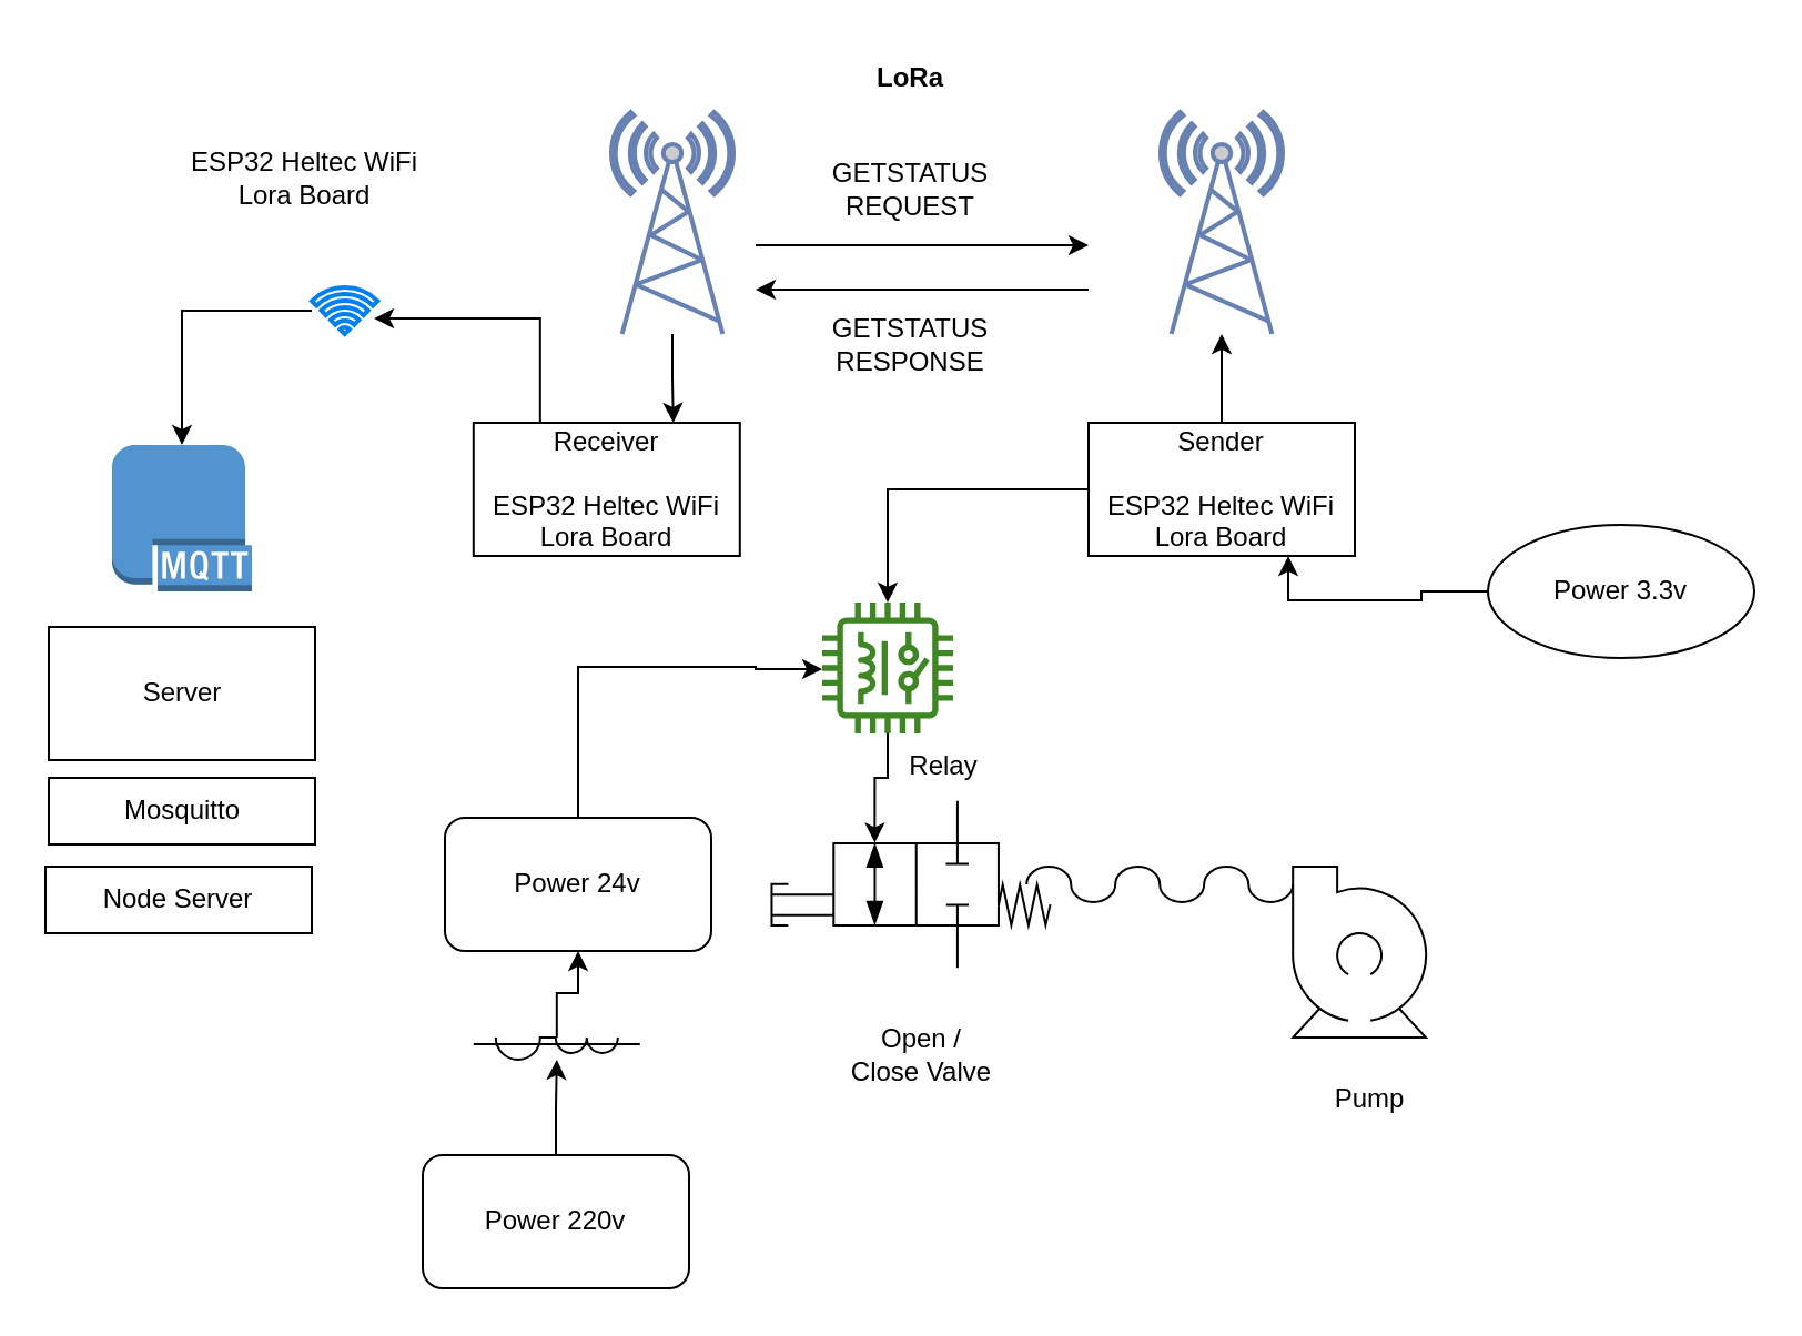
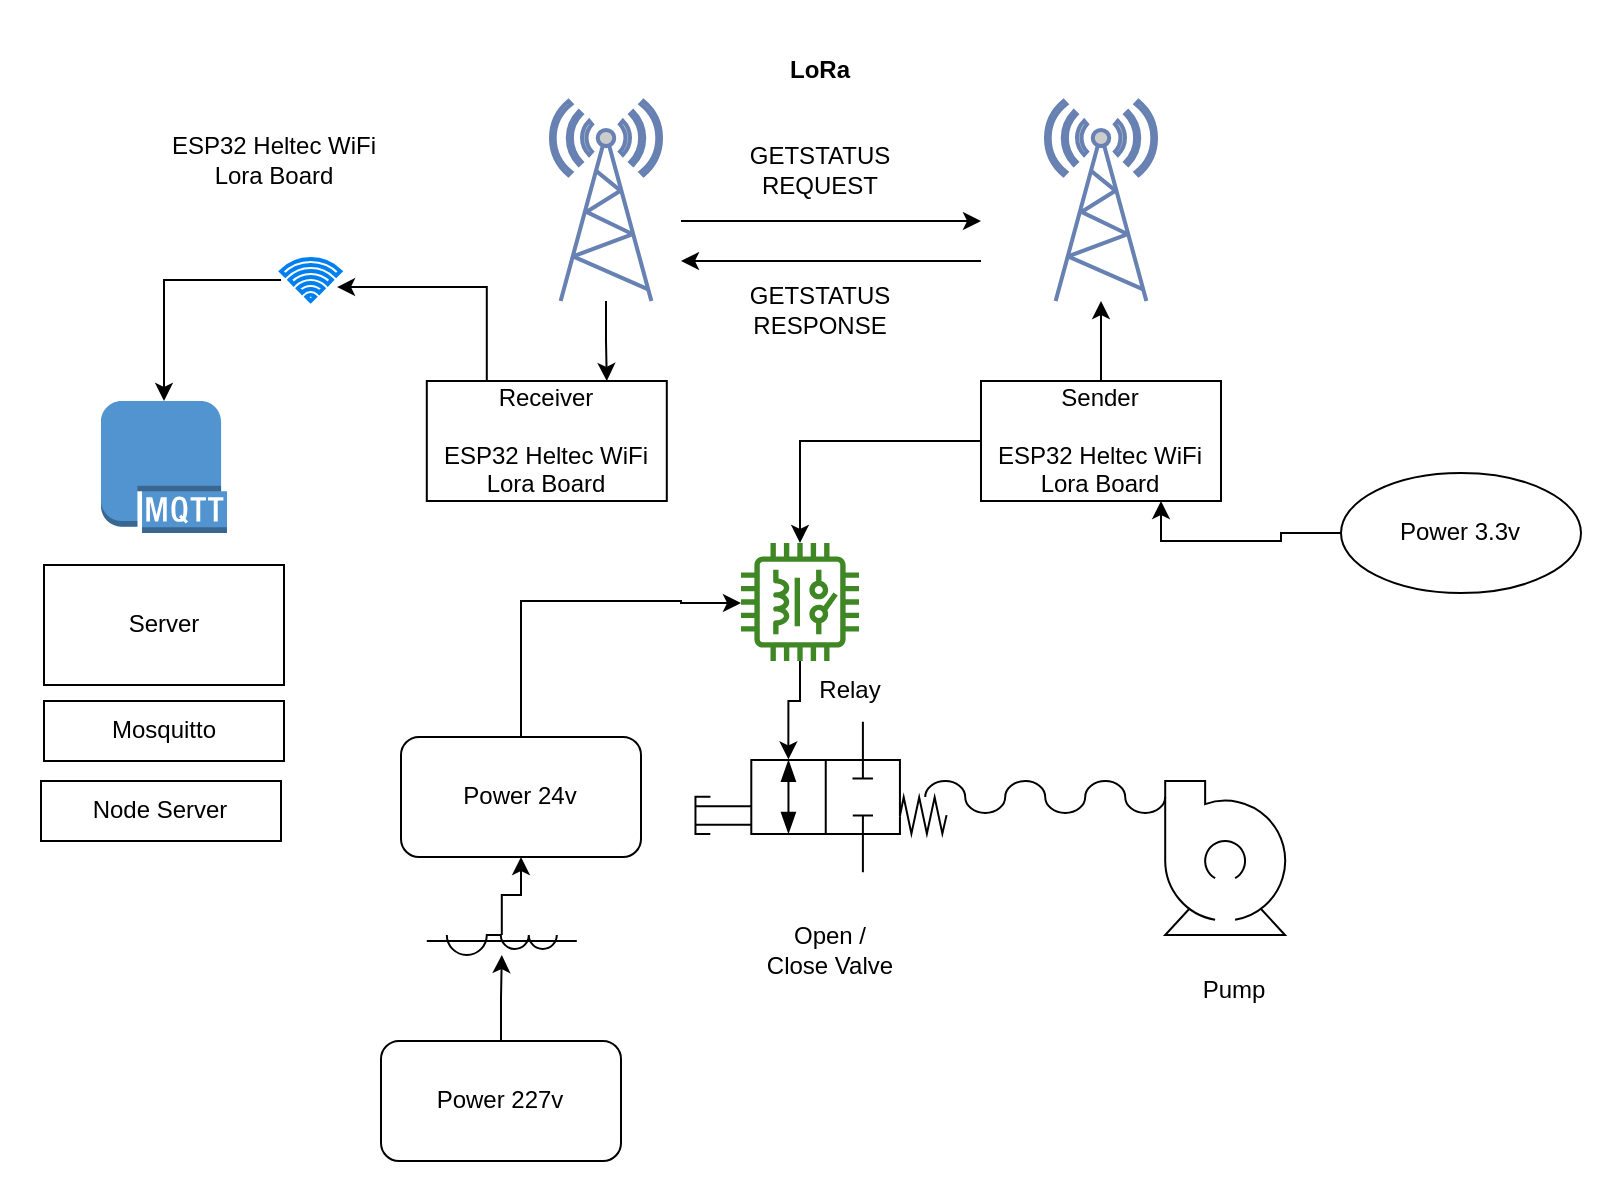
  <mxCell id="0" />
  <mxCell id="1" parent="0" />
  <mxCell id="2" style="edgeStyle=orthogonalEdgeStyle;rounded=0;orthogonalLoop=1;jettySize=auto;html=1;exitX=0.25;exitY=0;exitDx=0;exitDy=0;entryX=0.943;entryY=0.667;entryDx=0;entryDy=0;entryPerimeter=0;" edge="1" parent="1" source="3" target="15"><mxGeometry relative="1" as="geometry"><Array as="points"><mxPoint x="243" y="143" /></Array></mxGeometry></mxCell>
  <mxCell id="3" value="Receiver&lt;br&gt;&lt;br&gt;ESP32 Heltec WiFi Lora Board" style="rounded=0;whiteSpace=wrap;html=1;" vertex="1" parent="1"><mxGeometry x="212.9" y="190" width="120" height="60" as="geometry" /></mxCell>
  <mxCell id="4" style="edgeStyle=orthogonalEdgeStyle;rounded=0;orthogonalLoop=1;jettySize=auto;html=1;" edge="1" parent="1" source="6" target="11"><mxGeometry relative="1" as="geometry" /></mxCell>
  <mxCell id="5" style="edgeStyle=orthogonalEdgeStyle;rounded=0;orthogonalLoop=1;jettySize=auto;html=1;" edge="1" parent="1" source="6" target="29"><mxGeometry relative="1" as="geometry"><mxPoint x="400" y="290" as="targetPoint" /></mxGeometry></mxCell>
  <mxCell id="6" value="Sender&lt;br&gt;&lt;br&gt;ESP32 Heltec WiFi Lora Board" style="rounded=0;whiteSpace=wrap;html=1;" vertex="1" parent="1"><mxGeometry x="490" y="190" width="120" height="60" as="geometry" /></mxCell>
  <mxCell id="7" value="" style="shape=mxgraph.pid.pumps.centrifugal_pump_2;html=1;pointerEvents=1;align=center;verticalLabelPosition=bottom;verticalAlign=top;dashed=0;" vertex="1" parent="1"><mxGeometry x="582.1" y="390" width="62" height="77" as="geometry" /></mxCell>
  <mxCell id="8" value="" style="verticalLabelPosition=bottom;outlineConnect=0;align=center;dashed=0;html=1;verticalAlign=top;shape=mxgraph.pid.misc.flexible_pipe;pointerEvents=1;" vertex="1" parent="1"><mxGeometry x="462.1" y="390" width="120" height="16" as="geometry" /></mxCell>
  <mxCell id="9" style="edgeStyle=orthogonalEdgeStyle;rounded=0;orthogonalLoop=1;jettySize=auto;html=1;entryX=0.75;entryY=1;entryDx=0;entryDy=0;" edge="1" parent="1" source="10" target="6"><mxGeometry relative="1" as="geometry"><mxPoint x="630" y="150" as="targetPoint" /></mxGeometry></mxCell>
  <mxCell id="10" value="Power 3.3v" style="ellipse;whiteSpace=wrap;html=1;" vertex="1" parent="1"><mxGeometry x="670" y="236" width="120" height="60" as="geometry" /></mxCell>
  <mxCell id="11" value="" style="fontColor=#0066CC;verticalAlign=top;verticalLabelPosition=bottom;labelPosition=center;align=center;html=1;outlineConnect=0;fillColor=#CCCCCC;strokeColor=#6881B3;gradientColor=none;gradientDirection=north;strokeWidth=2;shape=mxgraph.networks.radio_tower;" vertex="1" parent="1"><mxGeometry x="522.5" y="50" width="55" height="100" as="geometry" /></mxCell>
  <mxCell id="12" style="edgeStyle=orthogonalEdgeStyle;rounded=0;orthogonalLoop=1;jettySize=auto;html=1;entryX=0.75;entryY=0;entryDx=0;entryDy=0;" edge="1" parent="1" source="13" target="3"><mxGeometry relative="1" as="geometry" /></mxCell>
  <mxCell id="13" value="" style="fontColor=#0066CC;verticalAlign=top;verticalLabelPosition=bottom;labelPosition=center;align=center;html=1;outlineConnect=0;fillColor=#CCCCCC;strokeColor=#6881B3;gradientColor=none;gradientDirection=north;strokeWidth=2;shape=mxgraph.networks.radio_tower;" vertex="1" parent="1"><mxGeometry x="275" y="50" width="55" height="100" as="geometry" /></mxCell>
  <mxCell id="14" style="edgeStyle=orthogonalEdgeStyle;rounded=0;orthogonalLoop=1;jettySize=auto;html=1;" edge="1" parent="1" source="15" target="22"><mxGeometry relative="1" as="geometry" /></mxCell>
  <mxCell id="15" value="" style="html=1;verticalLabelPosition=bottom;align=center;labelBackgroundColor=#ffffff;verticalAlign=top;strokeWidth=2;strokeColor=#0080F0;shadow=0;dashed=0;shape=mxgraph.ios7.icons.wifi;pointerEvents=1" vertex="1" parent="1"><mxGeometry x="140" y="129" width="29.7" height="21" as="geometry" /></mxCell>
  <mxCell id="16" value="LoRa" style="text;html=1;strokeColor=none;fillColor=none;align=center;verticalAlign=middle;whiteSpace=wrap;rounded=0;fontStyle=1" vertex="1" parent="1"><mxGeometry x="380" y="20" width="60" height="30" as="geometry" /></mxCell>
  <mxCell id="17" value="" style="endArrow=classic;html=1;rounded=0;" edge="1" parent="1"><mxGeometry width="50" height="50" relative="1" as="geometry"><mxPoint x="340" y="110" as="sourcePoint" /><mxPoint x="490" y="110" as="targetPoint" /></mxGeometry></mxCell>
  <mxCell id="18" value="" style="endArrow=classic;html=1;rounded=0;" edge="1" parent="1"><mxGeometry width="50" height="50" relative="1" as="geometry"><mxPoint x="490" y="130" as="sourcePoint" /><mxPoint x="340" y="130" as="targetPoint" /></mxGeometry></mxCell>
  <mxCell id="19" value="GETSTATUS RESPONSE" style="text;html=1;strokeColor=none;fillColor=none;align=center;verticalAlign=middle;whiteSpace=wrap;rounded=0;" vertex="1" parent="1"><mxGeometry x="380" y="140" width="60" height="30" as="geometry" /></mxCell>
  <mxCell id="20" value="GETSTATUS REQUEST" style="text;html=1;strokeColor=none;fillColor=none;align=center;verticalAlign=middle;whiteSpace=wrap;rounded=0;" vertex="1" parent="1"><mxGeometry x="380" y="70" width="60" height="30" as="geometry" /></mxCell>
  <mxCell id="21" value="ESP32 Heltec WiFi Lora Board" style="text;html=1;strokeColor=none;fillColor=none;align=center;verticalAlign=middle;whiteSpace=wrap;rounded=0;" vertex="1" parent="1"><mxGeometry x="83.8" y="60" width="106.2" height="40" as="geometry" /></mxCell>
  <mxCell id="22" value="" style="outlineConnect=0;dashed=0;verticalLabelPosition=bottom;verticalAlign=top;align=center;html=1;shape=mxgraph.aws3.mqtt_protocol;fillColor=#5294CF;gradientColor=none;" vertex="1" parent="1"><mxGeometry x="50" y="200" width="63" height="66" as="geometry" /></mxCell>
  <mxCell id="23" value="Server" style="rounded=0;whiteSpace=wrap;html=1;" vertex="1" parent="1"><mxGeometry x="21.5" y="282" width="120" height="60" as="geometry" /></mxCell>
  <mxCell id="24" value="Mosquitto" style="rounded=0;whiteSpace=wrap;html=1;" vertex="1" parent="1"><mxGeometry x="21.5" y="350" width="120" height="30" as="geometry" /></mxCell>
  <mxCell id="25" value="Node Server" style="rounded=0;whiteSpace=wrap;html=1;" vertex="1" parent="1"><mxGeometry x="20" y="390" width="120" height="30" as="geometry" /></mxCell>
  <mxCell id="26" value="" style="verticalLabelPosition=bottom;aspect=fixed;html=1;verticalAlign=top;strokeColor=#000000;fillColor=#000000;align=center;outlineConnect=0;shape=mxgraph.fluid_power.x10210;points=[[0.67,0,0],[0.67,1,0],[0,0.62,0],[0.37,0.25,0],[0.37,0.75,0]]" vertex="1" parent="1"><mxGeometry x="347.23" y="360.39" width="125.54" height="75.22" as="geometry" /></mxCell>
  <mxCell id="27" value="Open / Close Valve" style="text;html=1;strokeColor=none;fillColor=none;align=center;verticalAlign=middle;whiteSpace=wrap;rounded=0;" vertex="1" parent="1"><mxGeometry x="380" y="440" width="70" height="70" as="geometry" /></mxCell>
  <mxCell id="28" style="edgeStyle=orthogonalEdgeStyle;rounded=0;orthogonalLoop=1;jettySize=auto;html=1;entryX=0.37;entryY=0.25;entryDx=0;entryDy=0;entryPerimeter=0;" edge="1" parent="1" source="29" target="26"><mxGeometry relative="1" as="geometry" /></mxCell>
  <mxCell id="29" value="" style="sketch=0;outlineConnect=0;fontColor=#232F3E;gradientColor=none;fillColor=#3F8624;strokeColor=none;dashed=0;verticalLabelPosition=bottom;verticalAlign=top;align=center;html=1;fontSize=12;fontStyle=0;aspect=fixed;pointerEvents=1;shape=mxgraph.aws4.iot_thing_relay;" vertex="1" parent="1"><mxGeometry x="370" y="271" width="59" height="59" as="geometry" /></mxCell>
  <mxCell id="30" value="Relay" style="text;html=1;strokeColor=none;fillColor=none;align=center;verticalAlign=middle;whiteSpace=wrap;rounded=0;" vertex="1" parent="1"><mxGeometry x="390" y="310" width="70" height="70" as="geometry" /></mxCell>
  <mxCell id="31" style="edgeStyle=orthogonalEdgeStyle;rounded=0;orthogonalLoop=1;jettySize=auto;html=1;" edge="1" parent="1" source="32" target="29"><mxGeometry relative="1" as="geometry"><Array as="points"><mxPoint x="260" y="300" /><mxPoint x="340" y="300" /><mxPoint x="340" y="301" /></Array></mxGeometry></mxCell>
  <mxCell id="32" value="Power 24v" style="rounded=1;whiteSpace=wrap;html=1;" vertex="1" parent="1"><mxGeometry x="200" y="368" width="120" height="60" as="geometry" /></mxCell>
  <mxCell id="33" style="edgeStyle=orthogonalEdgeStyle;rounded=0;orthogonalLoop=1;jettySize=auto;html=1;" edge="1" parent="1" source="34" target="32"><mxGeometry relative="1" as="geometry" /></mxCell>
  <mxCell id="34" value="" style="pointerEvents=1;verticalLabelPosition=bottom;shadow=0;dashed=0;align=center;html=1;verticalAlign=top;shape=mxgraph.electrical.inductors.current_transformer_3;" vertex="1" parent="1"><mxGeometry x="212.9" y="467" width="75" height="10" as="geometry" /></mxCell>
  <mxCell id="35" style="edgeStyle=orthogonalEdgeStyle;rounded=0;orthogonalLoop=1;jettySize=auto;html=1;" edge="1" parent="1" source="36" target="34"><mxGeometry relative="1" as="geometry" /></mxCell>
- <mxCell id="36" value="Power 220v" style="rounded=1;whiteSpace=wrap;html=1;" vertex="1" parent="1"><mxGeometry x="190" y="520" width="120" height="60" as="geometry" /></mxCell>
+ <mxCell id="36" value="Power 227v" style="rounded=1;whiteSpace=wrap;html=1;" vertex="1" parent="1"><mxGeometry x="190" y="520" width="120" height="60" as="geometry" /></mxCell>
  <mxCell id="37" value="Pump" style="text;html=1;strokeColor=none;fillColor=none;align=center;verticalAlign=middle;whiteSpace=wrap;rounded=0;" vertex="1" parent="1"><mxGeometry x="582.1" y="460" width="70" height="70" as="geometry" /></mxCell>
